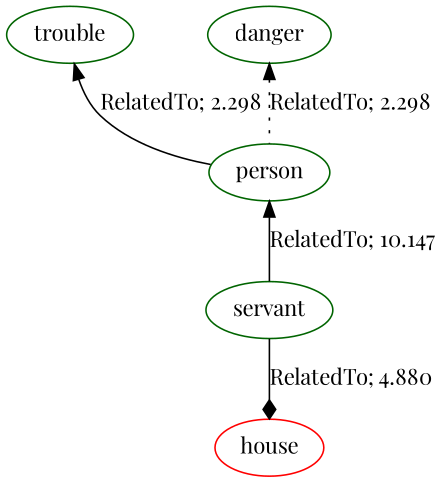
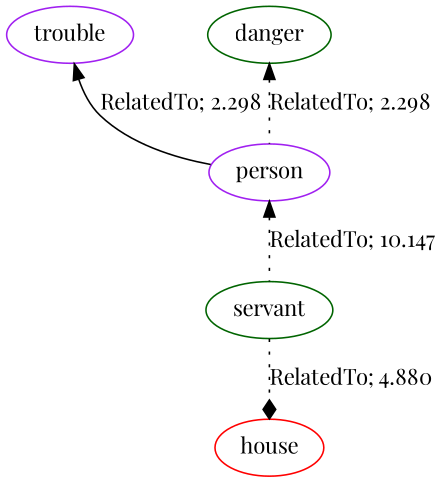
  digraph {
    fontname="Playfair Display"
    node [color=purple fontname="Playfair Display"]
    edge [dir=back fontname="Playfair Display" style=solid]
-   n1 [color=darkgreen label=trouble]
-   n2 [color=darkgreen label=person]
+   n1 [label=trouble]
+   n2 [label=person]
    n3 [color=darkgreen label=danger]
    n4 [color=darkgreen label=servant]
    n5 [color=red label=house]
    n1 -> n2 [label="RelatedTo; 2.298" weight=2.298]
-   n2 -> n4 [label="RelatedTo; 10.147" weight=10.147]
+   n2 -> n4 [label="RelatedTo; 10.147" style=dotted weight=10.147]
    n3 -> n2 [label="RelatedTo; 2.298" style=dotted weight=5.126]
-   n4 -> n5 [arrowhead=diamond dir=forward label="RelatedTo; 4.880" weight=4.880]
+   n4 -> n5 [arrowhead=diamond dir=forward label="RelatedTo; 4.880" style=dotted weight=4.880]
  }
